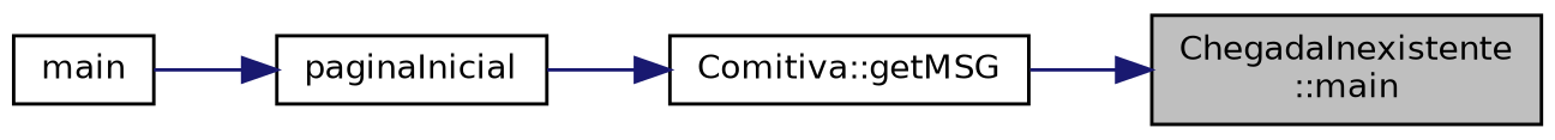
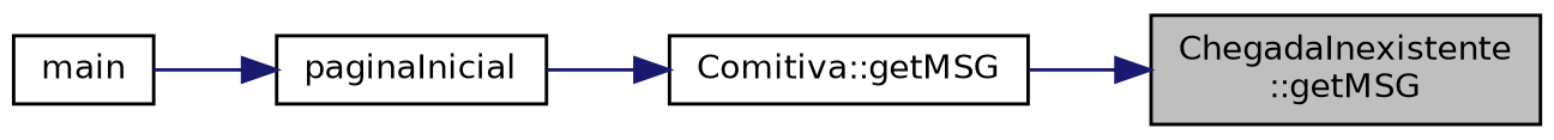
  digraph {
    rankdir=RL
    node [color=black fillcolor=white fontname=Helvetica fontsize=10 shape=record style=filled]
    edge [color=midnightblue dir=back fontname=Helvetica fontsize=10 labelfontname=Helvetica labelfontsize=10 style=solid]
-   n1 [fillcolor=grey75 fontcolor=black height=0.2 label="ChegadaInexistente\l::main" width=0.4]
+   n1 [fillcolor=grey75 fontcolor=black height=0.2 label="ChegadaInexistente\l::getMSG" width=0.4]
    n2 [height=0.2 label="Comitiva::getMSG" width=0.4]
    n3 [height=0.2 label=paginaInicial width=0.4]
    n4 [height=0.2 label=main width=0.4]
    n1 -> n2
    n2 -> n3
    n3 -> n4
  }
